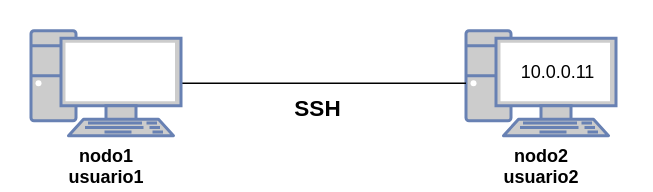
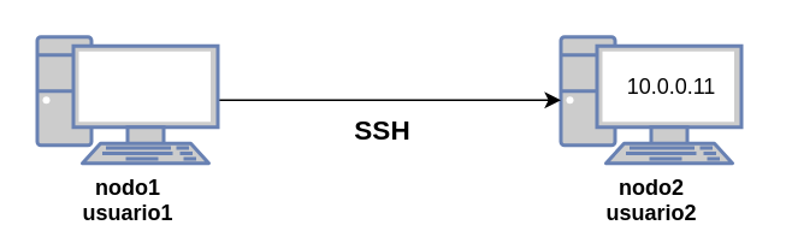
  <mxCell id="0" />
  <mxCell id="1" parent="0" />
  <mxCell id="2" value="&lt;div&gt;&lt;font color=&quot;#000000&quot;&gt;&lt;b&gt;nodo2&lt;/b&gt;&lt;/font&gt;&lt;/div&gt;&lt;div&gt;&lt;font color=&quot;#000000&quot;&gt;&lt;b&gt;usuario2&lt;/b&gt;&lt;/font&gt;&lt;br&gt;&lt;/div&gt;" style="fontColor=#0066CC;verticalAlign=top;verticalLabelPosition=bottom;labelPosition=center;align=center;html=1;outlineConnect=0;fillColor=#CCCCCC;strokeColor=#6881B3;gradientColor=none;gradientDirection=north;strokeWidth=2;shape=mxgraph.networks.pc;" vertex="1" parent="1"><mxGeometry x="310" y="20" width="100" height="70" as="geometry" /></mxCell>
- <mxCell id="3" value="" style="edgeStyle=orthogonalEdgeStyle;rounded=0;orthogonalLoop=1;jettySize=auto;html=1;entryX=0;entryY=0.5;entryDx=0;entryDy=0;entryPerimeter=0;endArrow=none;" edge="1" parent="1" source="5" target="2"><mxGeometry relative="1" as="geometry"><mxPoint x="190" y="55" as="targetPoint" /></mxGeometry></mxCell>
+ <mxCell id="3" value="" style="edgeStyle=orthogonalEdgeStyle;rounded=0;orthogonalLoop=1;jettySize=auto;html=1;entryX=0;entryY=0.5;entryDx=0;entryDy=0;entryPerimeter=0;" edge="1" parent="1" source="5" target="2"><mxGeometry relative="1" as="geometry"><mxPoint x="190" y="55" as="targetPoint" /></mxGeometry></mxCell>
  <mxCell id="4" value="&lt;font size=&quot;1&quot;&gt;&lt;b style=&quot;font-size: 15px;&quot;&gt;SSH &lt;/b&gt;&lt;/font&gt;" style="edgeLabel;html=1;align=center;verticalAlign=middle;resizable=0;points=[];" vertex="1" connectable="0" parent="3"><mxGeometry x="-0.295" y="-2" relative="1" as="geometry"><mxPoint x="23" y="13" as="offset" /></mxGeometry></mxCell>
  <mxCell id="5" value="&lt;div&gt;&lt;b&gt;&lt;font color=&quot;#000000&quot;&gt;nodo1&lt;/font&gt;&lt;/b&gt;&lt;/div&gt;&lt;div&gt;&lt;b&gt;&lt;font color=&quot;#000000&quot;&gt;usuario1&lt;/font&gt;&lt;/b&gt;&lt;br&gt;&lt;/div&gt;" style="fontColor=#0066CC;verticalAlign=top;verticalLabelPosition=bottom;labelPosition=center;align=center;html=1;outlineConnect=0;fillColor=#CCCCCC;strokeColor=#6881B3;gradientColor=none;gradientDirection=north;strokeWidth=2;shape=mxgraph.networks.pc;" vertex="1" parent="1"><mxGeometry x="20" y="20" width="100" height="70" as="geometry" /></mxCell>
  <mxCell id="6" value="10.0.0.11" style="text;strokeColor=none;align=center;fillColor=none;html=1;verticalAlign=middle;whiteSpace=wrap;rounded=0;" vertex="1" parent="1"><mxGeometry x="330" y="40" width="83" height="16" as="geometry" /></mxCell>
